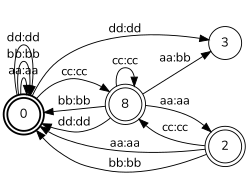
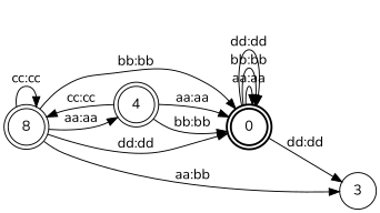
  digraph {
    fontname=Nunito
    nodesep=0.25
    rankdir=LR
    ranksep=0.4
    node [fontname=Nunito fontsize=14 shape=doublecircle style=solid]
    edge [fontname=Nunito fontsize=14]
    n1 [label=0 style=bold]
    n2 [label=8]
    n3 [label=3 shape=circle]
-   n4 [label=2]
+   n4 [label=4]
    n1 -> n1 [label="aa:aa"]
    n1 -> n1 [label="bb:bb"]
    n1 -> n1 [label="dd:dd"]
-   n1 -> n2 [label="cc:cc"]
    n1 -> n3 [label="dd:dd"]
    n2 -> n1 [label="bb:bb"]
    n2 -> n1 [label="dd:dd"]
    n2 -> n2 [label="cc:cc"]
    n2 -> n3 [label="aa:bb"]
    n2 -> n4 [label="aa:aa"]
    n4 -> n1 [label="aa:aa"]
    n4 -> n1 [label="bb:bb"]
    n4 -> n2 [label="cc:cc"]
  }
